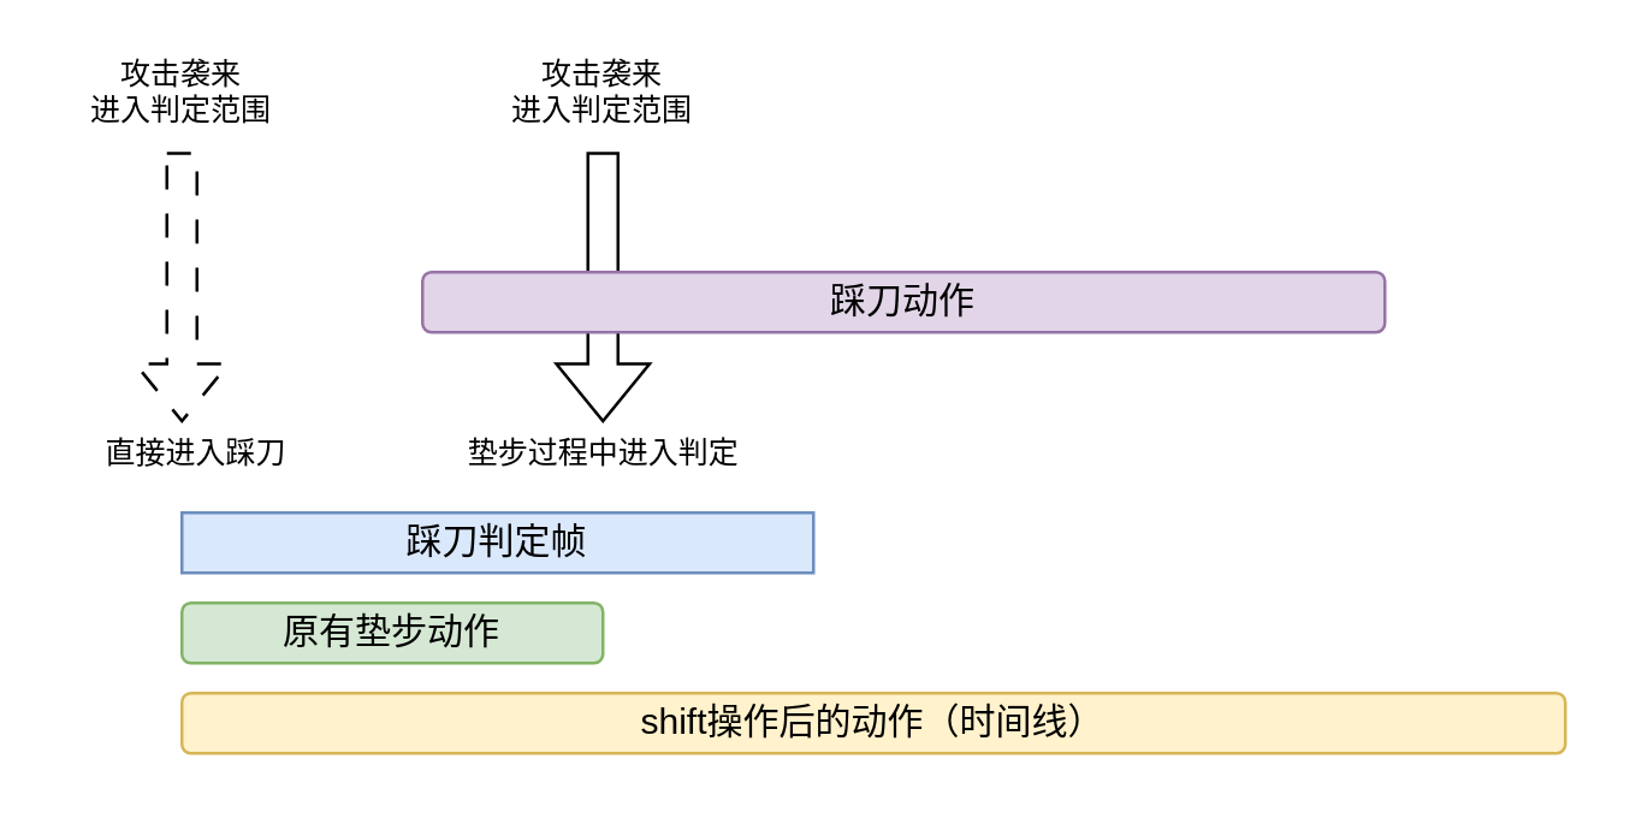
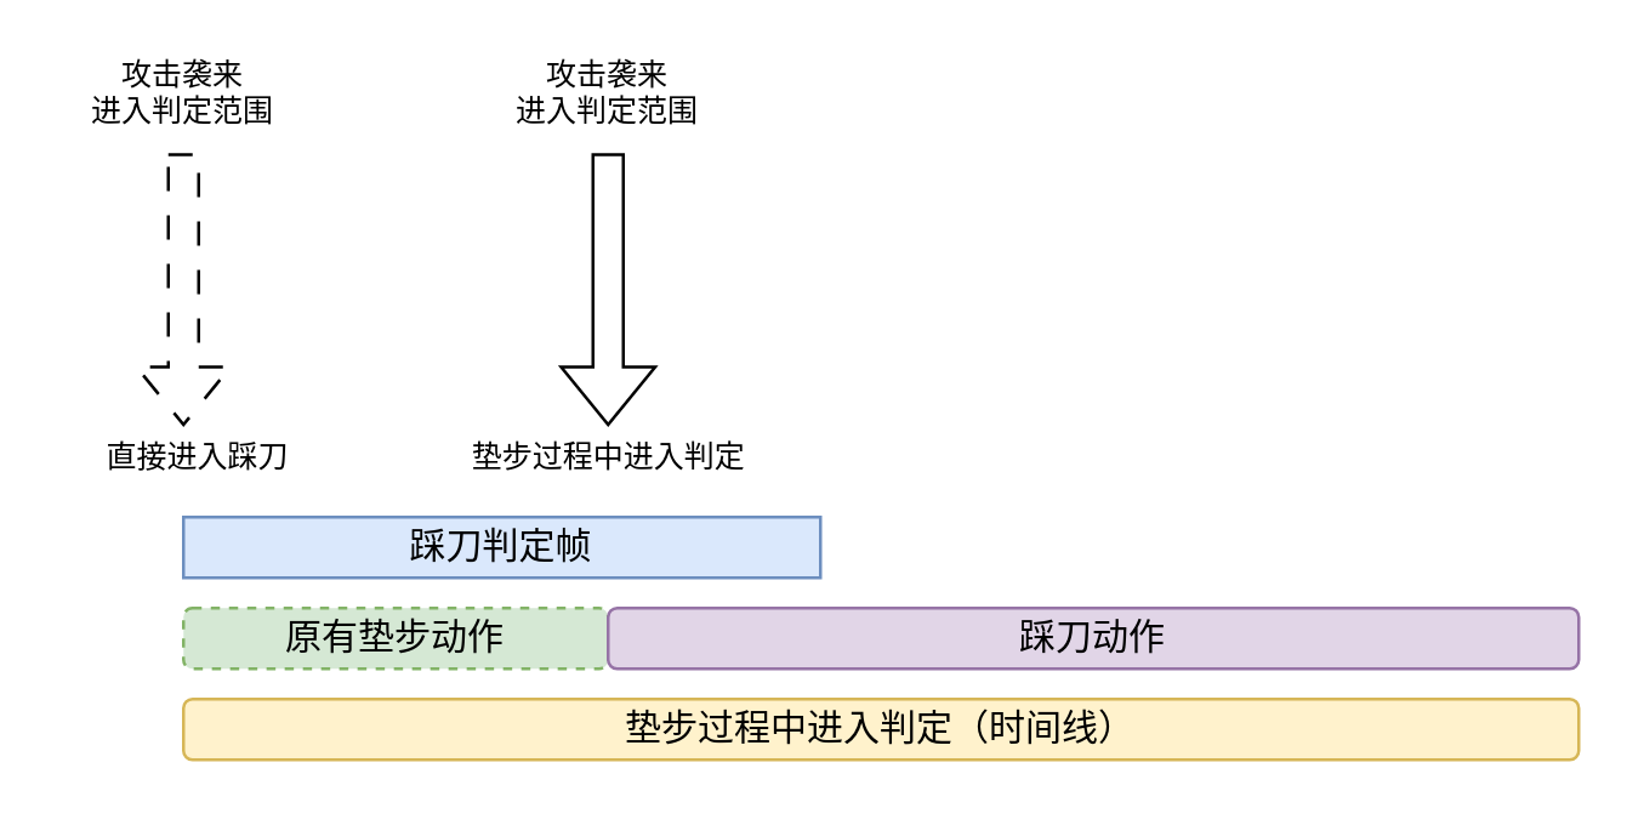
  <mxCell id="0" />
  <mxCell id="1" parent="0" />
- <mxCell id="2" value="shift操作后的动作（时间线）" style="rounded=1;whiteSpace=wrap;html=1;fillColor=#fff2cc;strokeColor=#d6b656;" parent="1" vertex="1"><mxGeometry x="60" y="230" width="460" height="20" as="geometry" /></mxCell>
+ <mxCell id="2" value="垫步过程中进入判定（时间线）" style="rounded=1;whiteSpace=wrap;html=1;fillColor=#fff2cc;strokeColor=#d6b656;" parent="1" vertex="1"><mxGeometry x="60" y="230" width="460" height="20" as="geometry" /></mxCell>
  <mxCell id="3" value="踩刀判定帧" style="whiteSpace=wrap;html=1;fillColor=#dae8fc;strokeColor=#6c8ebf;rounded=0;" parent="1" vertex="1"><mxGeometry x="60" y="170" width="210" height="20" as="geometry" /></mxCell>
  <mxCell id="4" value="攻击袭来&lt;br&gt;进入判定范围" style="text;html=1;strokeColor=none;fillColor=none;align=center;verticalAlign=middle;whiteSpace=wrap;rounded=0;fontSize=10;" parent="1" vertex="1"><mxGeometry x="20" y="20" width="80" height="20" as="geometry" /></mxCell>
  <mxCell id="5" value="" style="shape=flexArrow;endArrow=classic;html=1;rounded=0;dashed=1;dashPattern=8 8;" parent="1" edge="1"><mxGeometry width="50" height="50" relative="1" as="geometry"><mxPoint x="60" y="50" as="sourcePoint" /><mxPoint x="60" y="140" as="targetPoint" /></mxGeometry></mxCell>
  <mxCell id="6" value="" style="shape=flexArrow;endArrow=classic;html=1;rounded=0;" parent="1" edge="1"><mxGeometry width="50" height="50" relative="1" as="geometry"><mxPoint x="200" y="50" as="sourcePoint" /><mxPoint x="200" y="140" as="targetPoint" /></mxGeometry></mxCell>
  <mxCell id="7" value="直接进入踩刀" style="text;html=1;strokeColor=none;fillColor=none;align=center;verticalAlign=middle;whiteSpace=wrap;rounded=0;fontSize=10;" parent="1" vertex="1"><mxGeometry x="30" y="140" width="70" height="20" as="geometry" /></mxCell>
  <mxCell id="8" value="垫步过程中进入判定" style="text;html=1;strokeColor=none;fillColor=none;align=center;verticalAlign=middle;whiteSpace=wrap;rounded=0;fontSize=10;" parent="1" vertex="1"><mxGeometry x="147.5" y="140" width="105" height="20" as="geometry" /></mxCell>
  <mxCell id="9" value="攻击袭来&lt;br&gt;进入判定范围" style="text;html=1;strokeColor=none;fillColor=none;align=center;verticalAlign=middle;whiteSpace=wrap;rounded=0;fontSize=10;" parent="1" vertex="1"><mxGeometry x="160" y="20" width="80" height="20" as="geometry" /></mxCell>
- <mxCell id="10" value="原有垫步动作" style="rounded=1;whiteSpace=wrap;html=1;fillColor=#d5e8d4;strokeColor=#82b366;" vertex="1" parent="1"><mxGeometry x="60" y="200" width="140" height="20" as="geometry" /></mxCell>
- <mxCell id="11" value="踩刀动作" style="rounded=1;whiteSpace=wrap;html=1;fillColor=#e1d5e7;strokeColor=#9673a6;" vertex="1" parent="1"><mxGeometry x="140" y="90" width="320" height="20" as="geometry" /></mxCell>
+ <mxCell id="10" value="原有垫步动作" style="rounded=1;whiteSpace=wrap;html=1;fillColor=#d5e8d4;strokeColor=#82b366;dashed=1;" vertex="1" parent="1"><mxGeometry x="60" y="200" width="140" height="20" as="geometry" /></mxCell>
+ <mxCell id="11" value="踩刀动作" style="rounded=1;whiteSpace=wrap;html=1;fillColor=#e1d5e7;strokeColor=#9673a6;" vertex="1" parent="1"><mxGeometry x="200" y="200" width="320" height="20" as="geometry" /></mxCell>
